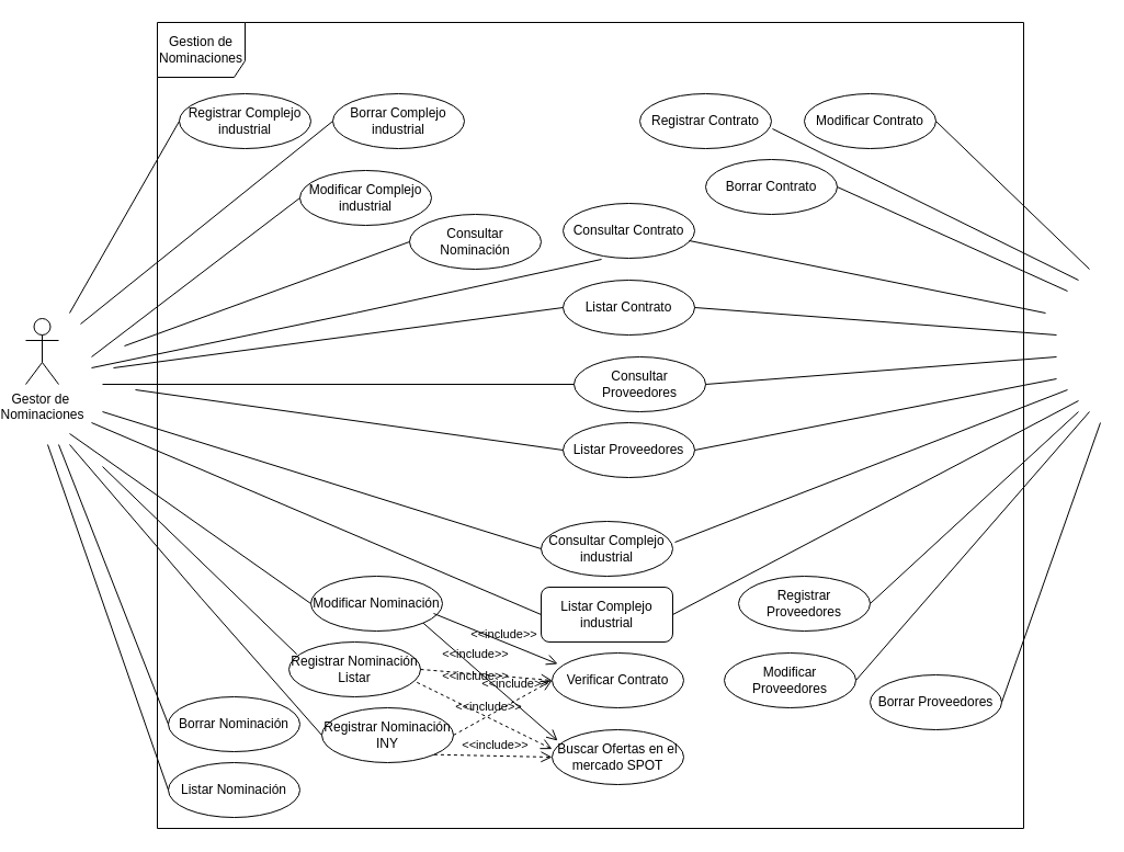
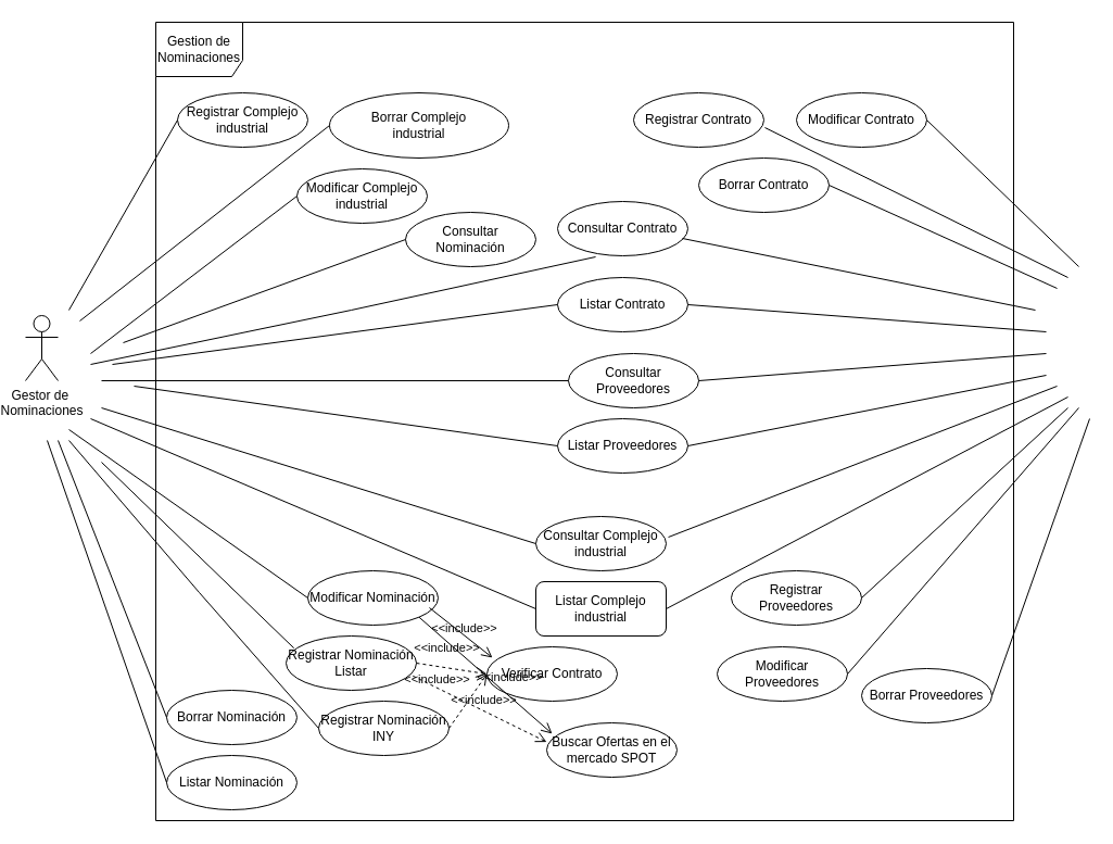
  <mxCell id="0" />
  <mxCell id="1" parent="0" />
  <mxCell id="2" value="Gestion de Nominaciones" style="shape=umlFrame;whiteSpace=wrap;html=1;pointerEvents=0;width=80;height=50;" parent="1" vertex="1"><mxGeometry x="140" y="20" width="790" height="735" as="geometry" /></mxCell>
  <mxCell id="3" value="Gestor de&amp;nbsp;&lt;div&gt;Nominaciones&lt;/div&gt;" style="shape=umlActor;verticalLabelPosition=bottom;verticalAlign=top;html=1;" parent="1" vertex="1"><mxGeometry x="20" y="290" width="30" height="60" as="geometry" /></mxCell>
  <mxCell id="4" value="Registrar Complejo&lt;div&gt;industrial&lt;/div&gt;" style="ellipse;whiteSpace=wrap;html=1;" parent="1" vertex="1"><mxGeometry x="160" y="85" width="120" height="50" as="geometry" /></mxCell>
  <mxCell id="5" value="Modificar Complejo&lt;div&gt;industrial&lt;/div&gt;" style="ellipse;whiteSpace=wrap;html=1;" parent="1" vertex="1"><mxGeometry x="270" y="155" width="120" height="50" as="geometry" /></mxCell>
- <mxCell id="6" value="Borrar Complejo&lt;div&gt;industrial&lt;/div&gt;" style="ellipse;whiteSpace=wrap;html=1;" parent="1" vertex="1"><mxGeometry x="300" y="85" width="120" height="50" as="geometry" /></mxCell>
+ <mxCell id="6" value="Borrar Complejo&lt;div&gt;industrial&lt;/div&gt;" style="ellipse;whiteSpace=wrap;html=1;" parent="1" vertex="1"><mxGeometry x="300" y="85" width="165" height="60" as="geometry" /></mxCell>
  <mxCell id="7" value="Consultar Complejo&lt;div&gt;industrial&lt;/div&gt;" style="ellipse;whiteSpace=wrap;html=1;" parent="1" vertex="1"><mxGeometry x="490" y="475" width="120" height="50" as="geometry" /></mxCell>
  <mxCell id="8" value="Listar Complejo&lt;div&gt;industrial&lt;/div&gt;" style="whiteSpace=wrap;html=1;rounded=1;" parent="1" vertex="1"><mxGeometry x="490" y="535" width="120" height="50" as="geometry" /></mxCell>
  <mxCell id="9" value="" style="endArrow=none;html=1;rounded=0;entryX=0;entryY=0.5;entryDx=0;entryDy=0;" parent="1" target="4" edge="1"><mxGeometry width="50" height="50" relative="1" as="geometry"><mxPoint x="60" y="285" as="sourcePoint" /><mxPoint x="420" y="245" as="targetPoint" /></mxGeometry></mxCell>
  <mxCell id="10" value="" style="endArrow=none;html=1;rounded=0;entryX=0;entryY=0.5;entryDx=0;entryDy=0;" parent="1" target="5" edge="1"><mxGeometry width="50" height="50" relative="1" as="geometry"><mxPoint x="80" y="325" as="sourcePoint" /><mxPoint x="250" y="350" as="targetPoint" /></mxGeometry></mxCell>
  <mxCell id="11" value="" style="endArrow=none;html=1;rounded=0;entryX=0;entryY=0.5;entryDx=0;entryDy=0;" parent="1" target="6" edge="1"><mxGeometry width="50" height="50" relative="1" as="geometry"><mxPoint x="70" y="295" as="sourcePoint" /><mxPoint x="260" y="360" as="targetPoint" /></mxGeometry></mxCell>
  <mxCell id="12" value="" style="endArrow=none;html=1;rounded=0;entryX=0;entryY=0.5;entryDx=0;entryDy=0;" parent="1" target="7" edge="1"><mxGeometry width="50" height="50" relative="1" as="geometry"><mxPoint x="90" y="375" as="sourcePoint" /><mxPoint x="270" y="370" as="targetPoint" /></mxGeometry></mxCell>
  <mxCell id="13" value="" style="endArrow=none;html=1;rounded=0;entryX=0;entryY=0.5;entryDx=0;entryDy=0;" parent="1" target="8" edge="1"><mxGeometry width="50" height="50" relative="1" as="geometry"><mxPoint x="80" y="385" as="sourcePoint" /><mxPoint x="280" y="380" as="targetPoint" /></mxGeometry></mxCell>
  <mxCell id="14" value="Registrar Contrato" style="ellipse;whiteSpace=wrap;html=1;" parent="1" vertex="1"><mxGeometry x="580" y="85" width="120" height="50" as="geometry" /></mxCell>
  <mxCell id="15" value="Modificar Contrato" style="ellipse;whiteSpace=wrap;html=1;" parent="1" vertex="1"><mxGeometry x="730" y="85" width="120" height="50" as="geometry" /></mxCell>
  <mxCell id="16" value="Borrar Contrato" style="ellipse;whiteSpace=wrap;html=1;" parent="1" vertex="1"><mxGeometry x="640" y="145" width="120" height="50" as="geometry" /></mxCell>
  <mxCell id="17" value="Consultar Contrato" style="ellipse;whiteSpace=wrap;html=1;" parent="1" vertex="1"><mxGeometry x="510" y="185" width="120" height="50" as="geometry" /></mxCell>
  <mxCell id="18" value="Listar Contrato" style="ellipse;whiteSpace=wrap;html=1;" parent="1" vertex="1"><mxGeometry x="510" y="255" width="120" height="50" as="geometry" /></mxCell>
  <mxCell id="19" value="" style="endArrow=none;html=1;rounded=0;entryX=1.008;entryY=0.64;entryDx=0;entryDy=0;entryPerimeter=0;" parent="1" target="14" edge="1"><mxGeometry width="50" height="50" relative="1" as="geometry"><mxPoint x="980" y="255" as="sourcePoint" /><mxPoint x="650" y="65" as="targetPoint" /></mxGeometry></mxCell>
  <mxCell id="20" value="" style="endArrow=none;html=1;rounded=0;entryX=1;entryY=0.5;entryDx=0;entryDy=0;" parent="1" target="15" edge="1"><mxGeometry width="50" height="50" relative="1" as="geometry"><mxPoint x="990" y="245" as="sourcePoint" /><mxPoint x="480" y="170" as="targetPoint" /></mxGeometry></mxCell>
  <mxCell id="21" value="" style="endArrow=none;html=1;rounded=0;entryX=1;entryY=0.5;entryDx=0;entryDy=0;" parent="1" target="16" edge="1"><mxGeometry width="50" height="50" relative="1" as="geometry"><mxPoint x="970" y="265" as="sourcePoint" /><mxPoint x="490" y="180" as="targetPoint" /></mxGeometry></mxCell>
  <mxCell id="22" value="" style="endArrow=none;html=1;rounded=0;entryX=0.958;entryY=0.68;entryDx=0;entryDy=0;entryPerimeter=0;" parent="1" target="17" edge="1"><mxGeometry width="50" height="50" relative="1" as="geometry"><mxPoint x="950" y="285" as="sourcePoint" /><mxPoint x="500" y="190" as="targetPoint" /></mxGeometry></mxCell>
  <mxCell id="23" value="" style="endArrow=none;html=1;rounded=0;entryX=1;entryY=0.5;entryDx=0;entryDy=0;" parent="1" target="18" edge="1"><mxGeometry width="50" height="50" relative="1" as="geometry"><mxPoint x="960" y="305" as="sourcePoint" /><mxPoint x="510" y="200" as="targetPoint" /></mxGeometry></mxCell>
  <mxCell id="24" value="Registrar Proveedores" style="ellipse;whiteSpace=wrap;html=1;" parent="1" vertex="1"><mxGeometry x="670" y="525" width="120" height="50" as="geometry" /></mxCell>
  <mxCell id="25" value="Modificar Proveedores" style="ellipse;whiteSpace=wrap;html=1;" parent="1" vertex="1"><mxGeometry x="657" y="595" width="120" height="50" as="geometry" /></mxCell>
  <mxCell id="26" value="Borrar Proveedores" style="ellipse;whiteSpace=wrap;html=1;" parent="1" vertex="1"><mxGeometry x="790" y="615" width="120" height="50" as="geometry" /></mxCell>
  <mxCell id="27" value="Consultar Proveedores" style="ellipse;whiteSpace=wrap;html=1;" parent="1" vertex="1"><mxGeometry x="520" y="325" width="120" height="50" as="geometry" /></mxCell>
  <mxCell id="28" value="Listar Proveedores" style="ellipse;whiteSpace=wrap;html=1;" parent="1" vertex="1"><mxGeometry x="510" y="385" width="120" height="50" as="geometry" /></mxCell>
  <mxCell id="29" value="" style="endArrow=none;html=1;rounded=0;entryX=1;entryY=0.5;entryDx=0;entryDy=0;" parent="1" target="24" edge="1"><mxGeometry width="50" height="50" relative="1" as="geometry"><mxPoint x="980" y="375" as="sourcePoint" /><mxPoint x="680" y="285" as="targetPoint" /></mxGeometry></mxCell>
  <mxCell id="30" value="" style="endArrow=none;html=1;rounded=0;entryX=1;entryY=0.5;entryDx=0;entryDy=0;" parent="1" target="25" edge="1"><mxGeometry width="50" height="50" relative="1" as="geometry"><mxPoint x="990" y="375" as="sourcePoint" /><mxPoint x="510" y="390" as="targetPoint" /></mxGeometry></mxCell>
  <mxCell id="31" value="" style="endArrow=none;html=1;rounded=0;entryX=1;entryY=0.5;entryDx=0;entryDy=0;" parent="1" target="26" edge="1"><mxGeometry width="50" height="50" relative="1" as="geometry"><mxPoint x="1000" y="385" as="sourcePoint" /><mxPoint x="520" y="400" as="targetPoint" /></mxGeometry></mxCell>
  <mxCell id="32" value="" style="endArrow=none;html=1;rounded=0;entryX=1;entryY=0.5;entryDx=0;entryDy=0;" parent="1" target="27" edge="1"><mxGeometry width="50" height="50" relative="1" as="geometry"><mxPoint x="960" y="325" as="sourcePoint" /><mxPoint x="530" y="410" as="targetPoint" /></mxGeometry></mxCell>
  <mxCell id="33" value="" style="endArrow=none;html=1;rounded=0;entryX=1;entryY=0.5;entryDx=0;entryDy=0;" parent="1" target="28" edge="1"><mxGeometry width="50" height="50" relative="1" as="geometry"><mxPoint x="960" y="345" as="sourcePoint" /><mxPoint x="540" y="420" as="targetPoint" /></mxGeometry></mxCell>
  <mxCell id="34" value="Registrar Nominación&lt;div&gt;INY&lt;/div&gt;" style="ellipse;whiteSpace=wrap;html=1;" parent="1" vertex="1"><mxGeometry x="290" y="645" width="120" height="50" as="geometry" /></mxCell>
  <mxCell id="35" value="Modificar Nominación" style="ellipse;whiteSpace=wrap;html=1;" parent="1" vertex="1"><mxGeometry x="280" y="525" width="120" height="50" as="geometry" /></mxCell>
  <mxCell id="36" value="Borrar Nominación" style="ellipse;whiteSpace=wrap;html=1;" parent="1" vertex="1"><mxGeometry x="150" y="635" width="120" height="50" as="geometry" /></mxCell>
  <mxCell id="37" value="Consultar Nominación" style="ellipse;whiteSpace=wrap;html=1;" parent="1" vertex="1"><mxGeometry x="370" y="195" width="120" height="50" as="geometry" /></mxCell>
  <mxCell id="38" value="Listar Nominación" style="ellipse;whiteSpace=wrap;html=1;" parent="1" vertex="1"><mxGeometry x="150" y="695" width="120" height="50" as="geometry" /></mxCell>
  <mxCell id="39" value="" style="endArrow=none;html=1;rounded=0;entryX=0;entryY=0.5;entryDx=0;entryDy=0;" parent="1" target="34" edge="1"><mxGeometry width="50" height="50" relative="1" as="geometry"><mxPoint x="60" y="405" as="sourcePoint" /><mxPoint x="440" y="425" as="targetPoint" /><Array as="points"><mxPoint x="180" y="545" /></Array></mxGeometry></mxCell>
  <mxCell id="40" value="" style="endArrow=none;html=1;rounded=0;entryX=0;entryY=0.5;entryDx=0;entryDy=0;" parent="1" target="35" edge="1"><mxGeometry width="50" height="50" relative="1" as="geometry"><mxPoint x="60" y="395" as="sourcePoint" /><mxPoint x="270" y="530" as="targetPoint" /></mxGeometry></mxCell>
  <mxCell id="41" value="" style="endArrow=none;html=1;rounded=0;entryX=0;entryY=0.5;entryDx=0;entryDy=0;" parent="1" target="36" edge="1"><mxGeometry width="50" height="50" relative="1" as="geometry"><mxPoint x="50" y="405" as="sourcePoint" /><mxPoint x="280" y="540" as="targetPoint" /></mxGeometry></mxCell>
  <mxCell id="42" value="" style="endArrow=none;html=1;rounded=0;entryX=0;entryY=0.5;entryDx=0;entryDy=0;" parent="1" target="37" edge="1"><mxGeometry width="50" height="50" relative="1" as="geometry"><mxPoint x="110" y="315" as="sourcePoint" /><mxPoint x="290" y="550" as="targetPoint" /></mxGeometry></mxCell>
  <mxCell id="43" value="" style="endArrow=none;html=1;rounded=0;entryX=0;entryY=0.5;entryDx=0;entryDy=0;" parent="1" target="38" edge="1"><mxGeometry width="50" height="50" relative="1" as="geometry"><mxPoint x="40" y="405" as="sourcePoint" /><mxPoint x="300" y="560" as="targetPoint" /></mxGeometry></mxCell>
  <mxCell id="44" value="&amp;lt;&amp;lt;include&amp;gt;&amp;gt;" style="endArrow=open;startArrow=none;endFill=0;startFill=0;endSize=8;html=1;verticalAlign=bottom;dashed=0;labelBackgroundColor=none;rounded=0;exitX=0.933;exitY=0.68;exitDx=0;exitDy=0;entryX=0.042;entryY=0.2;entryDx=0;entryDy=0;entryPerimeter=0;exitPerimeter=0;" parent="1" source="35" target="45" edge="1"><mxGeometry x="0.149" y="-2" width="160" relative="1" as="geometry"><mxPoint x="500" y="575" as="sourcePoint" /><mxPoint x="660" y="544.362" as="targetPoint" /><mxPoint as="offset" /></mxGeometry></mxCell>
- <mxCell id="45" value="Verificar Contrato" style="ellipse;whiteSpace=wrap;html=1;" parent="1" vertex="1"><mxGeometry x="500" y="595" width="120" height="50" as="geometry" /></mxCell>
+ <mxCell id="45" value="Verificar Contrato" style="ellipse;whiteSpace=wrap;html=1;" parent="1" vertex="1"><mxGeometry x="445" y="595" width="120" height="50" as="geometry" /></mxCell>
  <mxCell id="46" value="&amp;lt;&amp;lt;include&amp;gt;&amp;gt;" style="endArrow=open;startArrow=none;endFill=0;startFill=0;endSize=8;html=1;verticalAlign=bottom;dashed=1;labelBackgroundColor=none;rounded=0;entryX=0;entryY=0.5;entryDx=0;entryDy=0;exitX=1;exitY=0.5;exitDx=0;exitDy=0;" parent="1" source="34" target="45" edge="1"><mxGeometry x="-0.236" y="30" width="160" relative="1" as="geometry"><mxPoint x="690" y="575" as="sourcePoint" /><mxPoint x="540" y="480" as="targetPoint" /><mxPoint as="offset" /></mxGeometry></mxCell>
  <mxCell id="47" value="" style="endArrow=none;html=1;rounded=0;entryX=0.292;entryY=1.02;entryDx=0;entryDy=0;entryPerimeter=0;" parent="1" target="17" edge="1"><mxGeometry width="50" height="50" relative="1" as="geometry"><mxPoint x="80" y="335" as="sourcePoint" /><mxPoint x="374" y="200" as="targetPoint" /><Array as="points"><mxPoint x="320" y="285" /></Array></mxGeometry></mxCell>
  <mxCell id="48" value="" style="endArrow=none;html=1;rounded=0;entryX=0;entryY=0.5;entryDx=0;entryDy=0;" parent="1" target="18" edge="1"><mxGeometry width="50" height="50" relative="1" as="geometry"><mxPoint x="100" y="335" as="sourcePoint" /><mxPoint x="390" y="305" as="targetPoint" /></mxGeometry></mxCell>
  <mxCell id="49" value="" style="endArrow=none;html=1;rounded=0;entryX=0;entryY=0.5;entryDx=0;entryDy=0;" parent="1" target="27" edge="1"><mxGeometry width="50" height="50" relative="1" as="geometry"><mxPoint x="90" y="350" as="sourcePoint" /><mxPoint x="290" y="360" as="targetPoint" /></mxGeometry></mxCell>
  <mxCell id="50" value="" style="endArrow=none;html=1;rounded=0;entryX=0;entryY=0.5;entryDx=0;entryDy=0;" parent="1" target="28" edge="1"><mxGeometry width="50" height="50" relative="1" as="geometry"><mxPoint x="120" y="355" as="sourcePoint" /><mxPoint x="300" y="370" as="targetPoint" /></mxGeometry></mxCell>
  <mxCell id="51" value="" style="endArrow=none;html=1;rounded=0;entryX=1.017;entryY=0.38;entryDx=0;entryDy=0;entryPerimeter=0;" parent="1" target="7" edge="1"><mxGeometry width="50" height="50" relative="1" as="geometry"><mxPoint x="970" y="355" as="sourcePoint" /><mxPoint x="640" y="420" as="targetPoint" /></mxGeometry></mxCell>
  <mxCell id="52" value="" style="endArrow=none;html=1;rounded=0;entryX=1;entryY=0.5;entryDx=0;entryDy=0;" parent="1" target="8" edge="1"><mxGeometry width="50" height="50" relative="1" as="geometry"><mxPoint x="980" y="365" as="sourcePoint" /><mxPoint x="650" y="430" as="targetPoint" /></mxGeometry></mxCell>
  <mxCell id="53" value="&amp;lt;&amp;lt;include&amp;gt;&amp;gt;" style="endArrow=open;startArrow=none;endFill=0;startFill=0;endSize=8;html=1;verticalAlign=bottom;dashed=0;labelBackgroundColor=none;rounded=0;exitX=1;exitY=1;exitDx=0;exitDy=0;entryX=0.042;entryY=0.2;entryDx=0;entryDy=0;entryPerimeter=0;" parent="1" source="35" target="54" edge="1"><mxGeometry x="0.283" y="7" width="160" relative="1" as="geometry"><mxPoint x="392" y="669" as="sourcePoint" /><mxPoint x="660" y="604.362" as="targetPoint" /><mxPoint as="offset" /></mxGeometry></mxCell>
  <mxCell id="54" value="Buscar Ofertas en el mercado SPOT" style="ellipse;whiteSpace=wrap;html=1;" parent="1" vertex="1"><mxGeometry x="500" y="665" width="120" height="50" as="geometry" /></mxCell>
- <mxCell id="55" value="&amp;lt;&amp;lt;include&amp;gt;&amp;gt;" style="endArrow=open;startArrow=none;endFill=0;startFill=0;endSize=8;html=1;verticalAlign=bottom;dashed=1;labelBackgroundColor=none;rounded=0;entryX=0;entryY=0.5;entryDx=0;entryDy=0;exitX=1;exitY=1;exitDx=0;exitDy=0;" parent="1" source="34" target="54" edge="1"><mxGeometry x="0.042" y="1" width="160" relative="1" as="geometry"><mxPoint x="410" y="730" as="sourcePoint" /><mxPoint x="540" y="540" as="targetPoint" /><mxPoint as="offset" /></mxGeometry></mxCell>
  <mxCell id="56" value="Registrar Nominación&lt;div&gt;Listar&lt;/div&gt;" style="ellipse;whiteSpace=wrap;html=1;" parent="1" vertex="1"><mxGeometry x="260" y="585" width="120" height="50" as="geometry" /></mxCell>
  <mxCell id="57" value="" style="endArrow=none;html=1;rounded=0;entryX=0.06;entryY=0.224;entryDx=0;entryDy=0;entryPerimeter=0;" parent="1" target="56" edge="1"><mxGeometry width="50" height="50" relative="1" as="geometry"><mxPoint x="90" y="425" as="sourcePoint" /><mxPoint x="300" y="680" as="targetPoint" /><Array as="points" /></mxGeometry></mxCell>
  <mxCell id="58" value="&amp;lt;&amp;lt;include&amp;gt;&amp;gt;" style="endArrow=open;startArrow=none;endFill=0;startFill=0;endSize=8;html=1;verticalAlign=bottom;dashed=1;labelBackgroundColor=none;rounded=0;entryX=0;entryY=0.5;entryDx=0;entryDy=0;exitX=1;exitY=0.5;exitDx=0;exitDy=0;" parent="1" source="56" target="45" edge="1"><mxGeometry x="-0.179" y="9" width="160" relative="1" as="geometry"><mxPoint x="420" y="680" as="sourcePoint" /><mxPoint x="510" y="630" as="targetPoint" /><mxPoint as="offset" /></mxGeometry></mxCell>
  <mxCell id="59" value="&amp;lt;&amp;lt;include&amp;gt;&amp;gt;" style="endArrow=open;startArrow=none;endFill=0;startFill=0;endSize=8;html=1;verticalAlign=bottom;dashed=1;labelBackgroundColor=none;rounded=0;entryX=0;entryY=0.352;entryDx=0;entryDy=0;exitX=0.973;exitY=0.736;exitDx=0;exitDy=0;exitPerimeter=0;entryPerimeter=0;" parent="1" source="56" target="54" edge="1"><mxGeometry x="0.042" y="1" width="160" relative="1" as="geometry"><mxPoint x="402" y="698" as="sourcePoint" /><mxPoint x="510" y="700" as="targetPoint" /><mxPoint as="offset" /></mxGeometry></mxCell>
